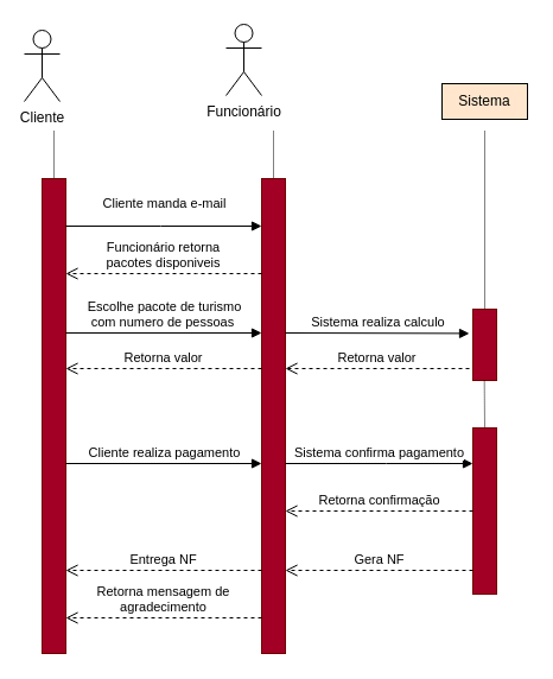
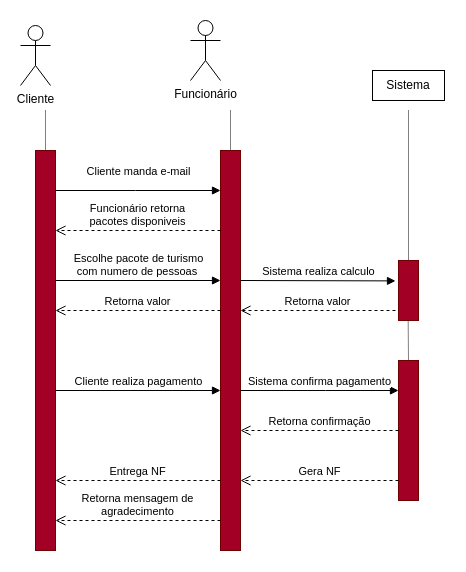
  <mxCell id="0" />
  <mxCell id="1" parent="0" />
  <mxCell id="2" value="" style="html=1;points=[[0,0,0,0,5],[0,1,0,0,-5],[1,0,0,0,5],[1,1,0,0,-5]];perimeter=orthogonalPerimeter;outlineConnect=0;targetShapes=umlLifeline;portConstraint=eastwest;newEdgeStyle={&quot;curved&quot;:0,&quot;rounded&quot;:0};fillColor=light-dark(#A20025,#FF0000);fontColor=#ffffff;strokeColor=#6F0000;" vertex="1" parent="1"><mxGeometry x="35" y="150" width="20" height="400" as="geometry" /></mxCell>
  <mxCell id="3" value="" style="html=1;points=[[0,0,0,0,5],[0,1,0,0,-5],[1,0,0,0,5],[1,1,0,0,-5]];perimeter=orthogonalPerimeter;outlineConnect=0;targetShapes=umlLifeline;portConstraint=eastwest;newEdgeStyle={&quot;curved&quot;:0,&quot;rounded&quot;:0};fillColor=light-dark(#A20025,#00FF00);fontColor=#ffffff;strokeColor=#6F0000;" vertex="1" parent="1"><mxGeometry x="220" y="150" width="20" height="400" as="geometry" /></mxCell>
  <mxCell id="4" value="" style="html=1;points=[[0,0,0,0,5],[0,1,0,0,-5],[1,0,0,0,5],[1,1,0,0,-5]];perimeter=orthogonalPerimeter;outlineConnect=0;targetShapes=umlLifeline;portConstraint=eastwest;newEdgeStyle={&quot;curved&quot;:0,&quot;rounded&quot;:0};fillColor=light-dark(#A20025,#0526FF);fontColor=#ffffff;strokeColor=#6F0000;" vertex="1" parent="1"><mxGeometry x="398" y="360" width="20" height="140" as="geometry" /></mxCell>
  <mxCell id="5" value="Cliente manda e-mail" style="html=1;verticalAlign=bottom;endArrow=block;curved=0;rounded=0;" edge="1" parent="1"><mxGeometry y="10" width="80" relative="1" as="geometry"><mxPoint x="55" y="190" as="sourcePoint" /><mxPoint x="220" y="190" as="targetPoint" /><Array as="points"><mxPoint x="135" y="190" /></Array><mxPoint as="offset" /></mxGeometry></mxCell>
  <mxCell id="6" value="Funcionário retorna&lt;div&gt;pacotes disponiveis&lt;/div&gt;" style="html=1;verticalAlign=bottom;endArrow=open;dashed=1;endSize=8;curved=0;rounded=0;" edge="1" parent="1"><mxGeometry relative="1" as="geometry"><mxPoint x="220" y="230" as="sourcePoint" /><mxPoint x="55" y="230" as="targetPoint" /><Array as="points"><mxPoint x="165" y="230" /></Array></mxGeometry></mxCell>
  <mxCell id="7" value="Escolhe pacote de turismo&lt;div&gt;com numero de pessoas&amp;nbsp;&lt;/div&gt;" style="html=1;verticalAlign=bottom;endArrow=block;curved=0;rounded=0;" edge="1" parent="1"><mxGeometry width="80" relative="1" as="geometry"><mxPoint x="55" y="280" as="sourcePoint" /><mxPoint x="220" y="280" as="targetPoint" /></mxGeometry></mxCell>
  <mxCell id="8" value="Retorna valor" style="html=1;verticalAlign=bottom;endArrow=open;dashed=1;endSize=8;curved=0;rounded=0;" edge="1" parent="1"><mxGeometry relative="1" as="geometry"><mxPoint x="220" y="310" as="sourcePoint" /><mxPoint x="55" y="310" as="targetPoint" /><Array as="points"><mxPoint x="145" y="310" /></Array></mxGeometry></mxCell>
  <mxCell id="9" value="Cliente realiza pagamento" style="html=1;verticalAlign=bottom;endArrow=block;curved=0;rounded=0;" edge="1" parent="1"><mxGeometry width="80" relative="1" as="geometry"><mxPoint x="55" y="390" as="sourcePoint" /><mxPoint x="220" y="390" as="targetPoint" /></mxGeometry></mxCell>
  <mxCell id="10" value="Sistema confirma pagamento" style="html=1;verticalAlign=bottom;endArrow=block;curved=0;rounded=0;" edge="1" parent="1"><mxGeometry width="80" relative="1" as="geometry"><mxPoint x="240" y="390" as="sourcePoint" /><mxPoint x="398" y="390" as="targetPoint" /><Array as="points"><mxPoint x="325" y="390" /></Array></mxGeometry></mxCell>
  <mxCell id="11" value="Retorna confirmação" style="html=1;verticalAlign=bottom;endArrow=open;dashed=1;endSize=8;curved=0;rounded=0;" edge="1" parent="1"><mxGeometry relative="1" as="geometry"><mxPoint x="398" y="430" as="sourcePoint" /><mxPoint x="240" y="430" as="targetPoint" /></mxGeometry></mxCell>
  <mxCell id="12" value="Gera NF" style="html=1;verticalAlign=bottom;endArrow=open;dashed=1;endSize=8;curved=0;rounded=0;" edge="1" parent="1"><mxGeometry relative="1" as="geometry"><mxPoint x="398" y="480" as="sourcePoint" /><mxPoint x="240" y="480" as="targetPoint" /></mxGeometry></mxCell>
  <mxCell id="13" value="Entrega NF" style="html=1;verticalAlign=bottom;endArrow=open;dashed=1;endSize=8;curved=0;rounded=0;" edge="1" parent="1"><mxGeometry relative="1" as="geometry"><mxPoint x="220" y="480" as="sourcePoint" /><mxPoint x="55" y="480" as="targetPoint" /></mxGeometry></mxCell>
  <mxCell id="14" value="Retorna mensagem de&lt;div&gt;agradecimento&lt;/div&gt;" style="html=1;verticalAlign=bottom;endArrow=open;dashed=1;endSize=8;curved=0;rounded=0;" edge="1" parent="1"><mxGeometry relative="1" as="geometry"><mxPoint x="220" y="520" as="sourcePoint" /><mxPoint x="55" y="520" as="targetPoint" /></mxGeometry></mxCell>
  <mxCell id="15" value="" style="html=1;points=[[0,0,0,0,5],[0,1,0,0,-5],[1,0,0,0,5],[1,1,0,0,-5]];perimeter=orthogonalPerimeter;outlineConnect=0;targetShapes=umlLifeline;portConstraint=eastwest;newEdgeStyle={&quot;curved&quot;:0,&quot;rounded&quot;:0};fillColor=light-dark(#A20025,#0526FF);fontColor=#ffffff;strokeColor=#6F0000;" vertex="1" parent="1"><mxGeometry x="398" y="260" width="20" height="60" as="geometry" /></mxCell>
  <mxCell id="16" value="Sistema realiza calculo" style="html=1;verticalAlign=bottom;endArrow=block;curved=0;rounded=0;" edge="1" parent="1"><mxGeometry width="80" relative="1" as="geometry"><mxPoint x="240" y="280" as="sourcePoint" /><mxPoint x="395" y="280.4" as="targetPoint" /></mxGeometry></mxCell>
  <mxCell id="17" value="Retorna valor" style="html=1;verticalAlign=bottom;endArrow=open;dashed=1;endSize=8;curved=0;rounded=0;" edge="1" parent="1"><mxGeometry relative="1" as="geometry"><mxPoint x="395" y="310" as="sourcePoint" /><mxPoint x="240" y="310" as="targetPoint" /></mxGeometry></mxCell>
  <mxCell id="18" value="Cliente" style="shape=umlActor;verticalLabelPosition=bottom;verticalAlign=top;html=1;" vertex="1" parent="1"><mxGeometry x="20" y="25" width="30" height="60" as="geometry" /></mxCell>
  <mxCell id="19" value="Funcionário" style="shape=umlActor;verticalLabelPosition=bottom;verticalAlign=top;html=1;" vertex="1" parent="1"><mxGeometry x="190" y="20" width="30" height="60" as="geometry" /></mxCell>
- <mxCell id="20" value="Sistema" style="html=1;whiteSpace=wrap;fillColor=#ffe6cc;" vertex="1" parent="1"><mxGeometry x="372" y="70" width="72" height="30" as="geometry" /></mxCell>
+ <mxCell id="20" value="Sistema" style="html=1;whiteSpace=wrap;" vertex="1" parent="1"><mxGeometry x="372" y="70" width="72" height="30" as="geometry" /></mxCell>
  <mxCell id="21" value="" style="edgeStyle=none;orthogonalLoop=1;jettySize=auto;html=1;rounded=0;dashed=1;endArrow=none;startFill=0;dashPattern=1 1;" edge="1" parent="1" target="2"><mxGeometry width="100" relative="1" as="geometry"><mxPoint x="45" y="110" as="sourcePoint" /><mxPoint x="95" y="110" as="targetPoint" /><Array as="points" /></mxGeometry></mxCell>
  <mxCell id="22" value="" style="edgeStyle=none;orthogonalLoop=1;jettySize=auto;html=1;rounded=0;dashed=1;dashPattern=1 1;endArrow=none;startFill=0;" edge="1" parent="1" target="3"><mxGeometry width="100" relative="1" as="geometry"><mxPoint x="230" y="110" as="sourcePoint" /><mxPoint x="285" y="110" as="targetPoint" /><Array as="points" /></mxGeometry></mxCell>
  <mxCell id="23" value="" style="edgeStyle=none;orthogonalLoop=1;jettySize=auto;html=1;rounded=0;dashed=1;dashPattern=1 1;endArrow=none;startFill=0;" edge="1" parent="1" target="15"><mxGeometry width="100" relative="1" as="geometry"><mxPoint x="408" y="110" as="sourcePoint" /><mxPoint x="465" y="120" as="targetPoint" /><Array as="points" /></mxGeometry></mxCell>
  <mxCell id="24" value="" style="edgeStyle=none;orthogonalLoop=1;jettySize=auto;html=1;rounded=0;dashed=1;dashPattern=1 1;endArrow=none;startFill=0;" edge="1" parent="1"><mxGeometry width="100" relative="1" as="geometry"><mxPoint x="407.68" y="320" as="sourcePoint" /><mxPoint x="408" y="360" as="targetPoint" /><Array as="points" /></mxGeometry></mxCell>
